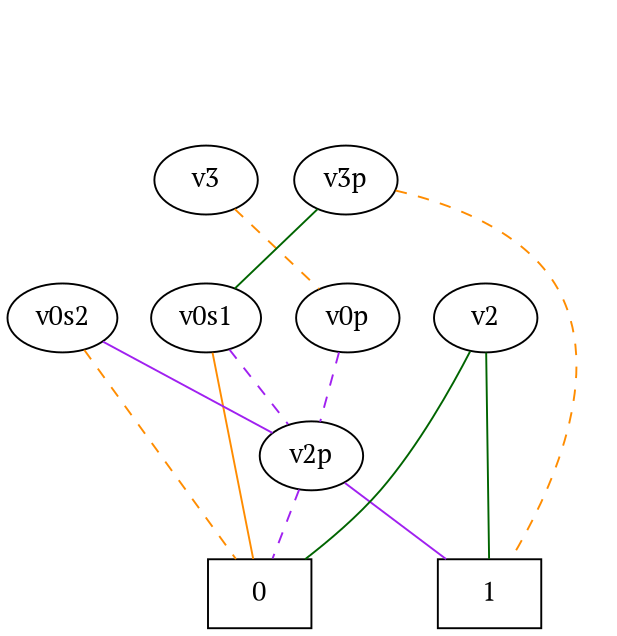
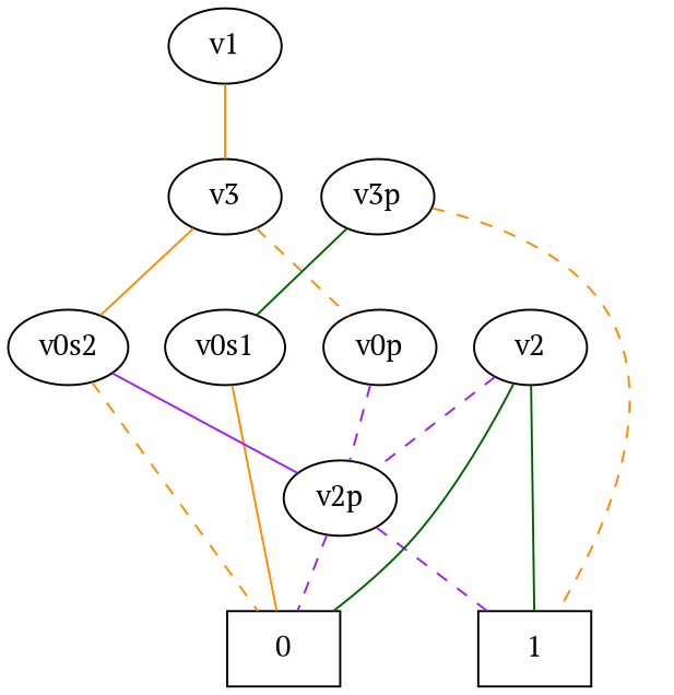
  graph {
    fontname="PT Serif"
    node [fontname="PT Serif"]
    edge [color=darkorange fontname="PT Serif" style=solid]
+   n1 [label=v1]
    n2 [label=v3]
    n3 [label=v3p]
    n4 [label=1 shape=box]
    n5 [label=v0s1]
    n6 [label=v0p]
    n7 [label=v0s2]
    n8 [label=v2p]
    n9 [label=0 shape=box]
    n10 [label=v2]
+   n1 -- n2
    n2 -- n6 [style=dashed]
+   n2 -- n7
    n3 -- n4 [style=dashed]
    n3 -- n5 [color=darkgreen]
-   n5 -- n8 [color=purple style=dashed]
+   n10 -- n8 [color=purple style=dashed]
    n5 -- n9
    n6 -- n8 [color=purple style=dashed]
    n7 -- n8 [color=purple]
    n7 -- n9 [style=dashed]
-   n8 -- n4 [color=purple]
+   n8 -- n4 [color=purple style=dashed]
    n8 -- n9 [color=purple style=dashed]
    n10 -- n4 [color=darkgreen]
    n10 -- n9 [color=darkgreen]
  }
